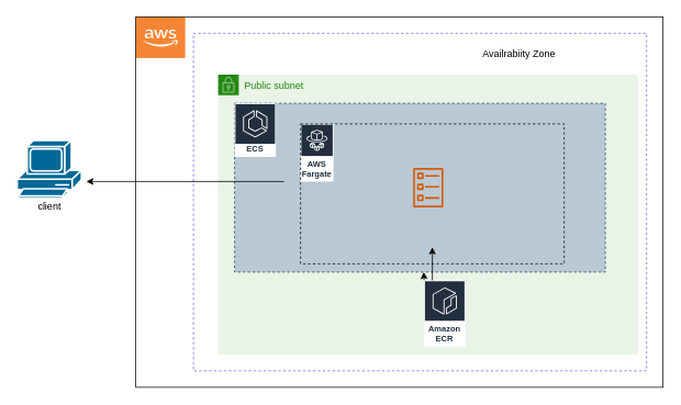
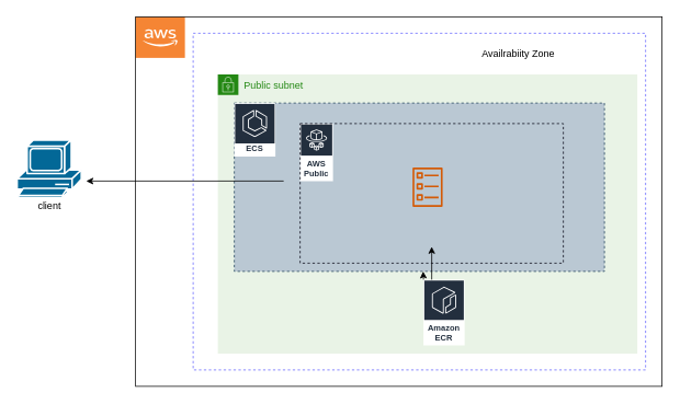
  <mxCell id="0" />
  <mxCell id="1" parent="0" />
  <mxCell id="2" value="" style="shape=mxgraph.cisco.computers_and_peripherals.pc;html=1;pointerEvents=1;dashed=0;fillColor=#036897;strokeColor=#ffffff;strokeWidth=2;verticalLabelPosition=bottom;verticalAlign=top;align=center;outlineConnect=0;" vertex="1" parent="1"><mxGeometry x="20" y="170" width="78" height="70" as="geometry" /></mxCell>
  <mxCell id="3" value="client" style="text;html=1;align=center;verticalAlign=middle;resizable=0;points=[];autosize=1;strokeColor=none;fillColor=none;" vertex="1" parent="1"><mxGeometry x="34" y="235" width="50" height="30" as="geometry" /></mxCell>
  <mxCell id="4" value="" style="outlineConnect=0;dashed=0;verticalLabelPosition=bottom;verticalAlign=top;align=center;html=1;shape=mxgraph.aws3.cloud_2;fillColor=#F58534;gradientColor=none;" vertex="1" parent="1"><mxGeometry x="164" y="20" width="60" height="50" as="geometry" /></mxCell>
  <mxCell id="5" value="" style="rounded=0;whiteSpace=wrap;html=1;fillColor=none;strokeColor=#0d0c0c;" vertex="1" parent="1"><mxGeometry x="164" y="20" width="640" height="450" as="geometry" /></mxCell>
  <mxCell id="6" value="" style="rounded=0;whiteSpace=wrap;html=1;fillColor=none;strokeColor=#6666ff;dashed=1;" vertex="1" parent="1"><mxGeometry x="234" y="40" width="550" height="410" as="geometry" /></mxCell>
  <mxCell id="7" value="Availrabiity Zone" style="text;html=1;align=center;verticalAlign=middle;resizable=0;points=[];autosize=1;strokeColor=none;fillColor=none;dashed=1;" vertex="1" parent="1"><mxGeometry x="574" y="50" width="110" height="30" as="geometry" /></mxCell>
  <mxCell id="8" value="Public subnet" style="points=[[0,0],[0.25,0],[0.5,0],[0.75,0],[1,0],[1,0.25],[1,0.5],[1,0.75],[1,1],[0.75,1],[0.5,1],[0.25,1],[0,1],[0,0.75],[0,0.5],[0,0.25]];outlineConnect=0;gradientColor=none;html=1;whiteSpace=wrap;fontSize=12;fontStyle=0;container=1;pointerEvents=0;collapsible=0;recursiveResize=0;shape=mxgraph.aws4.group;grIcon=mxgraph.aws4.group_security_group;grStroke=0;strokeColor=#248814;fillColor=#E9F3E6;verticalAlign=top;align=left;spacingLeft=30;fontColor=#248814;dashed=0;" vertex="1" parent="1"><mxGeometry x="264" y="90" width="510" height="340" as="geometry" /></mxCell>
  <mxCell id="9" value="" style="rounded=0;whiteSpace=wrap;html=1;dashed=1;strokeColor=#23445d;fillColor=#bac8d3;" vertex="1" parent="8"><mxGeometry x="20" y="35" width="450" height="205" as="geometry" /></mxCell>
  <mxCell id="10" value="Amazon ECR" style="sketch=0;outlineConnect=0;fontColor=#232F3E;gradientColor=none;strokeColor=#ffffff;fillColor=#232F3E;dashed=0;verticalLabelPosition=middle;verticalAlign=bottom;align=center;html=1;whiteSpace=wrap;fontSize=10;fontStyle=1;spacing=3;shape=mxgraph.aws4.productIcon;prIcon=mxgraph.aws4.ecr;" vertex="1" parent="8"><mxGeometry x="250" y="250" width="50" height="80" as="geometry" /></mxCell>
  <mxCell id="11" value="" style="endArrow=classic;html=1;" edge="1" parent="8" target="9"><mxGeometry width="50" height="50" relative="1" as="geometry"><mxPoint x="250" y="250" as="sourcePoint" /><mxPoint x="300" y="200" as="targetPoint" /></mxGeometry></mxCell>
  <mxCell id="12" value="" style="endArrow=classic;html=1;" edge="1" parent="8"><mxGeometry width="50" height="50" relative="1" as="geometry"><mxPoint x="260" y="250" as="sourcePoint" /><mxPoint x="260" y="210" as="targetPoint" /></mxGeometry></mxCell>
- <mxCell id="13" value="AWS Fargate" style="sketch=0;outlineConnect=0;fontColor=#232F3E;gradientColor=none;strokeColor=#ffffff;fillColor=#232F3E;dashed=0;verticalLabelPosition=middle;verticalAlign=bottom;align=center;html=1;whiteSpace=wrap;fontSize=10;fontStyle=1;spacing=3;shape=mxgraph.aws4.productIcon;prIcon=mxgraph.aws4.fargate;" vertex="1" parent="8"><mxGeometry x="100" y="60" width="40" height="70" as="geometry" /></mxCell>
+ <mxCell id="13" value="AWS Public" style="sketch=0;outlineConnect=0;fontColor=#232F3E;gradientColor=none;strokeColor=#ffffff;fillColor=#232F3E;dashed=0;verticalLabelPosition=middle;verticalAlign=bottom;align=center;html=1;whiteSpace=wrap;fontSize=10;fontStyle=1;spacing=3;shape=mxgraph.aws4.productIcon;prIcon=mxgraph.aws4.fargate;" vertex="1" parent="8"><mxGeometry x="100" y="60" width="40" height="70" as="geometry" /></mxCell>
  <mxCell id="14" value="" style="rounded=0;whiteSpace=wrap;html=1;dashed=1;strokeColor=#080817;fillColor=none;" vertex="1" parent="8"><mxGeometry x="100" y="60" width="320" height="170" as="geometry" /></mxCell>
  <mxCell id="15" value="" style="sketch=0;outlineConnect=0;fontColor=#232F3E;gradientColor=none;fillColor=#D45B07;strokeColor=none;dashed=0;verticalLabelPosition=bottom;verticalAlign=top;align=center;html=1;fontSize=12;fontStyle=0;aspect=fixed;pointerEvents=1;shape=mxgraph.aws4.ecs_task;" vertex="1" parent="8"><mxGeometry x="236.5" y="113.5" width="37" height="48" as="geometry" /></mxCell>
  <mxCell id="16" value="Amazon ECS" style="sketch=0;outlineConnect=0;fontColor=#232F3E;gradientColor=none;strokeColor=#ffffff;fillColor=#232F3E;dashed=0;verticalLabelPosition=middle;verticalAlign=bottom;align=center;html=1;whiteSpace=wrap;fontSize=10;fontStyle=1;spacing=3;shape=mxgraph.aws4.productIcon;prIcon=mxgraph.aws4.ecs;" vertex="1" parent="1"><mxGeometry x="284" y="125" width="50" height="65" as="geometry" /></mxCell>
  <mxCell id="17" value="" style="endArrow=classic;html=1;" edge="1" parent="1"><mxGeometry width="50" height="50" relative="1" as="geometry"><mxPoint x="344" y="220" as="sourcePoint" /><mxPoint x="104" y="220" as="targetPoint" /></mxGeometry></mxCell>
